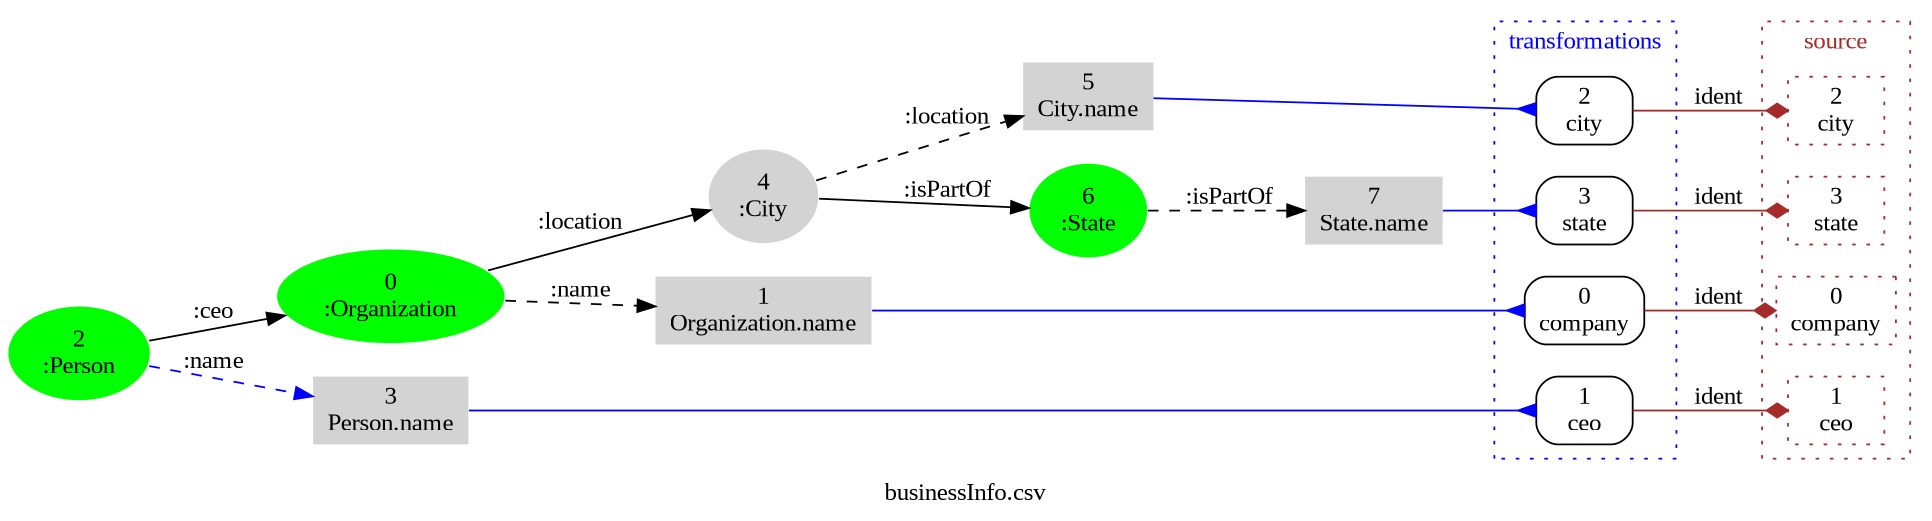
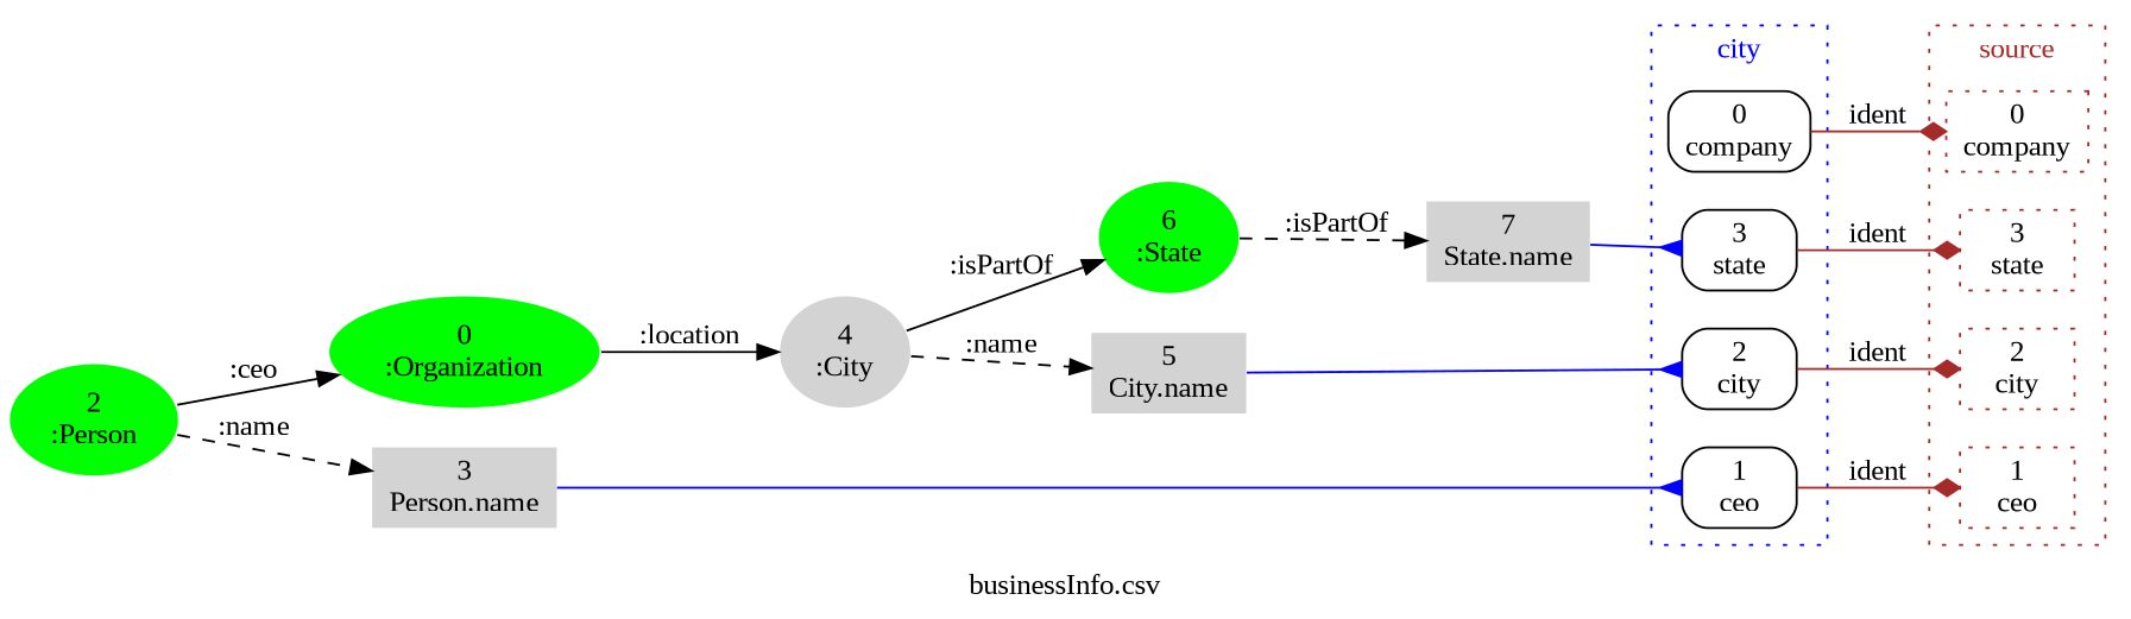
  digraph {
    fontname="Liberation Serif"
    label="businessInfo.csv"
    rankdir=LR
    remincross=true
    splines=true
    node [color=white fontname="Liberation Serif" shape=box style=filled]
    edge [fontname="Liberation Serif"]
    n1 [color=brown label="0\ncompany" style=dotted]
    n2 [color=brown label="1\nceo" style=dotted]
    n3 [color=brown label="2\ncity" style=dotted]
    n4 [color=brown label="3\nstate" style=dotted]
    n5 [label="0\ncompany" style=rounded color=""]
    n6 [label="1\nceo" style=rounded color=""]
    n7 [label="2\ncity" style=rounded color=""]
    n8 [label="3\nstate" style=rounded color=""]
    n9 [fillcolor=green label="0\n:Organization" shape=ellipse]
-   n10 [fillcolor=lightgrey label="1\nOrganization.name" shape=plaintext]
    n11 [fillcolor=lightgrey label="4\n:City" shape=ellipse]
    n12 [fillcolor=green label="2\n:Person" shape=ellipse]
    n13 [fillcolor=lightgrey label="3\nPerson.name" shape=plaintext]
    n14 [fillcolor=lightgrey label="5\nCity.name" shape=plaintext]
    n15 [fillcolor=green label="6\n:State" shape=ellipse]
    n16 [fillcolor=lightgrey label="7\nState.name" shape=plaintext]
    subgraph cluster_1 {
      color=brown
      fontcolor=brown
      label=source
      rank=same
      style=dotted
      n1
      n2
      n3
      n4
    }
    subgraph cluster_2 {
      color=blue
      fontcolor=blue
-     label=transformations
+     label=city
      rank=same
      style=dotted
      n5
      n6
      n7
      n8
    }
    n5 -> n1 [arrowhead=diamond color=brown label=ident]
    n6 -> n2 [arrowhead=diamond color=brown label=ident]
    n7 -> n3 [arrowhead=diamond color=brown label=ident]
    n8 -> n4 [arrowhead=diamond color=brown label=ident]
-   n9 -> n10 [label=":name" style=dashed]
    n9 -> n11 [label=":location"]
-   n10 -> n5 [arrowhead=inv arrowtail=inv color=blue]
-   n11 -> n14 [label=":location" style=dashed]
+   n11 -> n14 [label=":name" style=dashed]
    n11 -> n15 [label=":isPartOf"]
    n12 -> n9 [label=":ceo"]
-   n12 -> n13 [label=":name" style=dashed color=blue]
+   n12 -> n13 [label=":name" style=dashed]
    n13 -> n6 [arrowhead=inv arrowtail=inv color=blue]
    n14 -> n7 [arrowhead=inv arrowtail=inv color=blue]
    n15 -> n16 [label=":isPartOf" style=dashed]
    n16 -> n8 [arrowhead=inv arrowtail=inv color=blue]
  }
